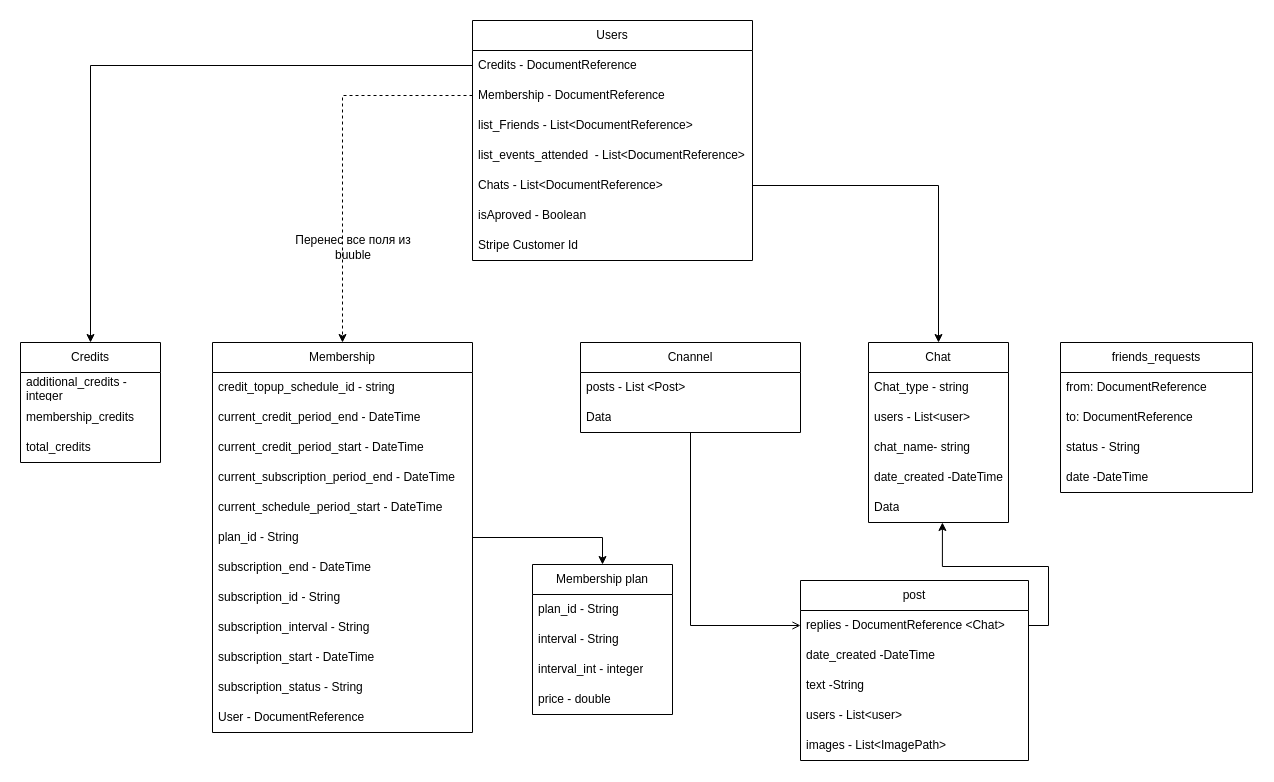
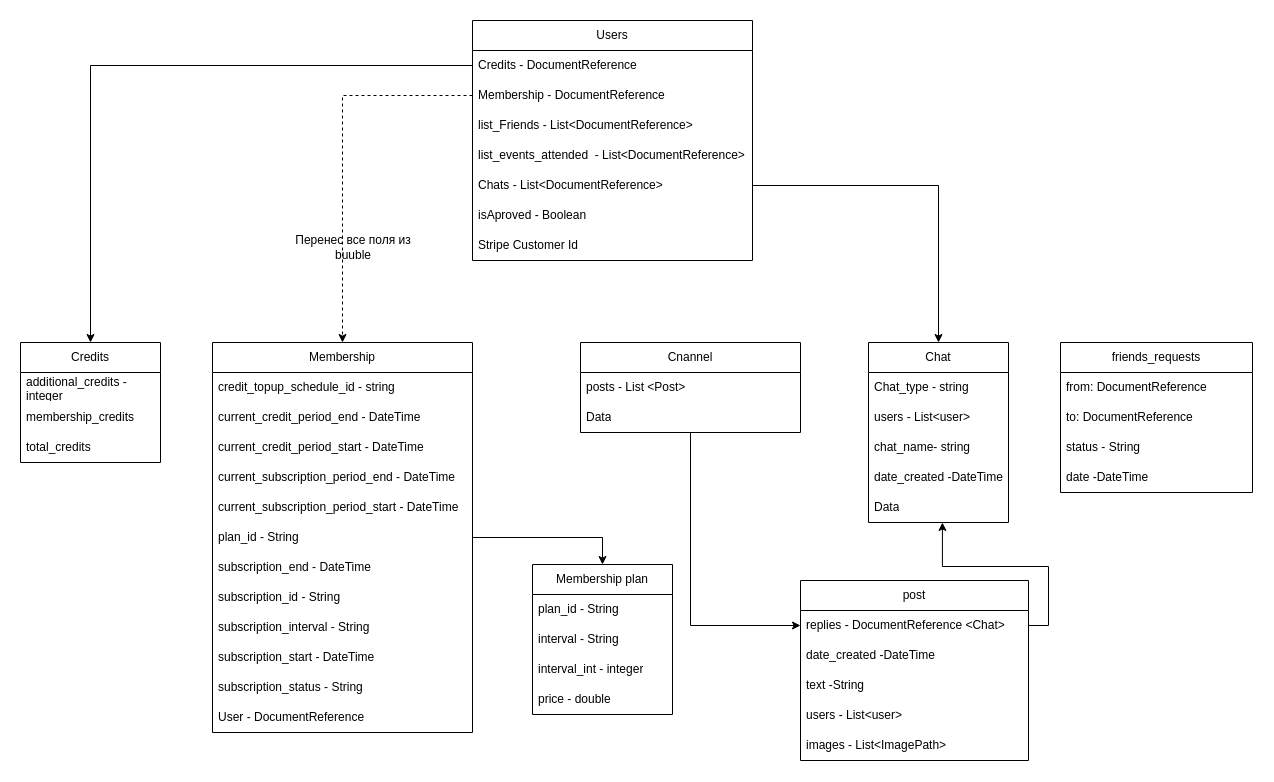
  <mxCell id="0" />
  <mxCell id="1" parent="0" />
  <mxCell id="2" value="Users" style="swimlane;fontStyle=0;childLayout=stackLayout;horizontal=1;startSize=30;horizontalStack=0;resizeParent=1;resizeParentMax=0;resizeLast=0;collapsible=1;marginBottom=0;whiteSpace=wrap;html=1;" parent="1" vertex="1"><mxGeometry x="472" y="20" width="280" height="240" as="geometry"><mxRectangle x="420" y="410" width="60" height="30" as="alternateBounds" /></mxGeometry></mxCell>
  <mxCell id="3" value="Credits - DocumentReference" style="text;strokeColor=none;fillColor=none;align=left;verticalAlign=middle;spacingLeft=4;spacingRight=4;overflow=hidden;points=[[0,0.5],[1,0.5]];portConstraint=eastwest;rotatable=0;whiteSpace=wrap;html=1;" parent="2" vertex="1"><mxGeometry y="30" width="280" height="30" as="geometry" /></mxCell>
  <mxCell id="4" value="Membership - DocumentReference" style="text;strokeColor=none;fillColor=none;align=left;verticalAlign=middle;spacingLeft=4;spacingRight=4;overflow=hidden;points=[[0,0.5],[1,0.5]];portConstraint=eastwest;rotatable=0;whiteSpace=wrap;html=1;" parent="2" vertex="1"><mxGeometry y="60" width="280" height="30" as="geometry" /></mxCell>
  <mxCell id="5" value="list_Friends - List&amp;lt;DocumentReference&amp;gt;" style="text;strokeColor=none;fillColor=none;align=left;verticalAlign=middle;spacingLeft=4;spacingRight=4;overflow=hidden;points=[[0,0.5],[1,0.5]];portConstraint=eastwest;rotatable=0;whiteSpace=wrap;html=1;" parent="2" vertex="1"><mxGeometry y="90" width="280" height="30" as="geometry" /></mxCell>
  <mxCell id="6" value="list_events_attended&amp;nbsp; - List&amp;lt;DocumentReference&amp;gt;" style="text;strokeColor=none;fillColor=none;align=left;verticalAlign=middle;spacingLeft=4;spacingRight=4;overflow=hidden;points=[[0,0.5],[1,0.5]];portConstraint=eastwest;rotatable=0;whiteSpace=wrap;html=1;" parent="2" vertex="1"><mxGeometry y="120" width="280" height="30" as="geometry" /></mxCell>
  <mxCell id="7" value="Chats - List&amp;lt;DocumentReference&amp;gt;" style="text;strokeColor=none;fillColor=none;align=left;verticalAlign=middle;spacingLeft=4;spacingRight=4;overflow=hidden;points=[[0,0.5],[1,0.5]];portConstraint=eastwest;rotatable=0;whiteSpace=wrap;html=1;" parent="2" vertex="1"><mxGeometry y="150" width="280" height="30" as="geometry" /></mxCell>
  <mxCell id="8" value="isAproved&amp;nbsp;- Boolean" style="text;strokeColor=none;fillColor=none;align=left;verticalAlign=middle;spacingLeft=4;spacingRight=4;overflow=hidden;points=[[0,0.5],[1,0.5]];portConstraint=eastwest;rotatable=0;whiteSpace=wrap;html=1;" parent="2" vertex="1"><mxGeometry y="180" width="280" height="30" as="geometry" /></mxCell>
  <mxCell id="9" value="Stripe Customer Id&amp;nbsp;" style="text;strokeColor=none;fillColor=none;align=left;verticalAlign=middle;spacingLeft=4;spacingRight=4;overflow=hidden;points=[[0,0.5],[1,0.5]];portConstraint=eastwest;rotatable=0;whiteSpace=wrap;html=1;" parent="2" vertex="1"><mxGeometry y="210" width="280" height="30" as="geometry" /></mxCell>
  <mxCell id="10" value="Membership" style="swimlane;fontStyle=0;childLayout=stackLayout;horizontal=1;startSize=30;horizontalStack=0;resizeParent=1;resizeParentMax=0;resizeLast=0;collapsible=1;marginBottom=0;whiteSpace=wrap;html=1;" parent="1" vertex="1"><mxGeometry x="212" y="342" width="260" height="390" as="geometry"><mxRectangle x="420" y="410" width="60" height="30" as="alternateBounds" /></mxGeometry></mxCell>
  <mxCell id="11" value="credit_topup_schedule_id - string" style="text;strokeColor=none;fillColor=none;align=left;verticalAlign=middle;spacingLeft=4;spacingRight=4;overflow=hidden;points=[[0,0.5],[1,0.5]];portConstraint=eastwest;rotatable=0;whiteSpace=wrap;html=1;" parent="10" vertex="1"><mxGeometry y="30" width="260" height="30" as="geometry" /></mxCell>
  <mxCell id="12" value="current_credit_period_end - DateTime" style="text;strokeColor=none;fillColor=none;align=left;verticalAlign=middle;spacingLeft=4;spacingRight=4;overflow=hidden;points=[[0,0.5],[1,0.5]];portConstraint=eastwest;rotatable=0;whiteSpace=wrap;html=1;" parent="10" vertex="1"><mxGeometry y="60" width="260" height="30" as="geometry" /></mxCell>
  <mxCell id="13" value="current_credit_period_start&amp;nbsp;- DateTime" style="text;strokeColor=none;fillColor=none;align=left;verticalAlign=middle;spacingLeft=4;spacingRight=4;overflow=hidden;points=[[0,0.5],[1,0.5]];portConstraint=eastwest;rotatable=0;whiteSpace=wrap;html=1;" parent="10" vertex="1"><mxGeometry y="90" width="260" height="30" as="geometry" /></mxCell>
  <mxCell id="14" value="current_subscription_period_end&amp;nbsp;- DateTime" style="text;strokeColor=none;fillColor=none;align=left;verticalAlign=middle;spacingLeft=4;spacingRight=4;overflow=hidden;points=[[0,0.5],[1,0.5]];portConstraint=eastwest;rotatable=0;whiteSpace=wrap;html=1;" parent="10" vertex="1"><mxGeometry y="120" width="260" height="30" as="geometry" /></mxCell>
- <mxCell id="15" value="current_schedule_period_start&amp;nbsp;- DateTime" style="text;strokeColor=none;fillColor=none;align=left;verticalAlign=middle;spacingLeft=4;spacingRight=4;overflow=hidden;points=[[0,0.5],[1,0.5]];portConstraint=eastwest;rotatable=0;whiteSpace=wrap;html=1;" parent="10" vertex="1"><mxGeometry y="150" width="260" height="30" as="geometry" /></mxCell>
+ <mxCell id="15" value="current_subscription_period_start&amp;nbsp;- DateTime" style="text;strokeColor=none;fillColor=none;align=left;verticalAlign=middle;spacingLeft=4;spacingRight=4;overflow=hidden;points=[[0,0.5],[1,0.5]];portConstraint=eastwest;rotatable=0;whiteSpace=wrap;html=1;" parent="10" vertex="1"><mxGeometry y="150" width="260" height="30" as="geometry" /></mxCell>
  <mxCell id="16" value="plan_id - String" style="text;strokeColor=none;fillColor=none;align=left;verticalAlign=middle;spacingLeft=4;spacingRight=4;overflow=hidden;points=[[0,0.5],[1,0.5]];portConstraint=eastwest;rotatable=0;whiteSpace=wrap;html=1;" parent="10" vertex="1"><mxGeometry y="180" width="260" height="30" as="geometry" /></mxCell>
  <mxCell id="17" value="subscription_end&amp;nbsp;- DateTime" style="text;strokeColor=none;fillColor=none;align=left;verticalAlign=middle;spacingLeft=4;spacingRight=4;overflow=hidden;points=[[0,0.5],[1,0.5]];portConstraint=eastwest;rotatable=0;whiteSpace=wrap;html=1;" parent="10" vertex="1"><mxGeometry y="210" width="260" height="30" as="geometry" /></mxCell>
  <mxCell id="18" value="subscription_id - String" style="text;strokeColor=none;fillColor=none;align=left;verticalAlign=middle;spacingLeft=4;spacingRight=4;overflow=hidden;points=[[0,0.5],[1,0.5]];portConstraint=eastwest;rotatable=0;whiteSpace=wrap;html=1;" parent="10" vertex="1"><mxGeometry y="240" width="260" height="30" as="geometry" /></mxCell>
  <mxCell id="19" value="subscription_interval&amp;nbsp;- String" style="text;strokeColor=none;fillColor=none;align=left;verticalAlign=middle;spacingLeft=4;spacingRight=4;overflow=hidden;points=[[0,0.5],[1,0.5]];portConstraint=eastwest;rotatable=0;whiteSpace=wrap;html=1;" parent="10" vertex="1"><mxGeometry y="270" width="260" height="30" as="geometry" /></mxCell>
  <mxCell id="20" value="subscription_start&amp;nbsp;- DateTime" style="text;strokeColor=none;fillColor=none;align=left;verticalAlign=middle;spacingLeft=4;spacingRight=4;overflow=hidden;points=[[0,0.5],[1,0.5]];portConstraint=eastwest;rotatable=0;whiteSpace=wrap;html=1;" parent="10" vertex="1"><mxGeometry y="300" width="260" height="30" as="geometry" /></mxCell>
  <mxCell id="21" value="subscription_status - String" style="text;strokeColor=none;fillColor=none;align=left;verticalAlign=middle;spacingLeft=4;spacingRight=4;overflow=hidden;points=[[0,0.5],[1,0.5]];portConstraint=eastwest;rotatable=0;whiteSpace=wrap;html=1;" parent="10" vertex="1"><mxGeometry y="330" width="260" height="30" as="geometry" /></mxCell>
  <mxCell id="22" value="User - DocumentReference" style="text;strokeColor=none;fillColor=none;align=left;verticalAlign=middle;spacingLeft=4;spacingRight=4;overflow=hidden;points=[[0,0.5],[1,0.5]];portConstraint=eastwest;rotatable=0;whiteSpace=wrap;html=1;" parent="10" vertex="1"><mxGeometry y="360" width="260" height="30" as="geometry" /></mxCell>
  <mxCell id="23" style="edgeStyle=orthogonalEdgeStyle;rounded=0;orthogonalLoop=1;jettySize=auto;html=1;exitX=0;exitY=0.5;exitDx=0;exitDy=0;entryX=0.5;entryY=0;entryDx=0;entryDy=0;dashed=1;" parent="1" source="4" target="10" edge="1"><mxGeometry relative="1" as="geometry" /></mxCell>
  <mxCell id="24" value="Credits" style="swimlane;fontStyle=0;childLayout=stackLayout;horizontal=1;startSize=30;horizontalStack=0;resizeParent=1;resizeParentMax=0;resizeLast=0;collapsible=1;marginBottom=0;whiteSpace=wrap;html=1;" parent="1" vertex="1"><mxGeometry x="20" y="342" width="140" height="120" as="geometry" /></mxCell>
  <mxCell id="25" value="additional_credits - integer" style="text;strokeColor=none;fillColor=none;align=left;verticalAlign=middle;spacingLeft=4;spacingRight=4;overflow=hidden;points=[[0,0.5],[1,0.5]];portConstraint=eastwest;rotatable=0;whiteSpace=wrap;html=1;" parent="24" vertex="1"><mxGeometry y="30" width="140" height="30" as="geometry" /></mxCell>
  <mxCell id="26" value="membership_credits" style="text;strokeColor=none;fillColor=none;align=left;verticalAlign=middle;spacingLeft=4;spacingRight=4;overflow=hidden;points=[[0,0.5],[1,0.5]];portConstraint=eastwest;rotatable=0;whiteSpace=wrap;html=1;" parent="24" vertex="1"><mxGeometry y="60" width="140" height="30" as="geometry" /></mxCell>
  <mxCell id="27" value="total_credits" style="text;strokeColor=none;fillColor=none;align=left;verticalAlign=middle;spacingLeft=4;spacingRight=4;overflow=hidden;points=[[0,0.5],[1,0.5]];portConstraint=eastwest;rotatable=0;whiteSpace=wrap;html=1;" parent="24" vertex="1"><mxGeometry y="90" width="140" height="30" as="geometry" /></mxCell>
  <mxCell id="28" style="edgeStyle=orthogonalEdgeStyle;rounded=0;orthogonalLoop=1;jettySize=auto;html=1;" parent="1" source="3" target="24" edge="1"><mxGeometry relative="1" as="geometry" /></mxCell>
  <mxCell id="29" value="Membership plan" style="swimlane;fontStyle=0;childLayout=stackLayout;horizontal=1;startSize=30;horizontalStack=0;resizeParent=1;resizeParentMax=0;resizeLast=0;collapsible=1;marginBottom=0;whiteSpace=wrap;html=1;" parent="1" vertex="1"><mxGeometry x="532" y="564" width="140" height="150" as="geometry" /></mxCell>
  <mxCell id="30" value="plan_id - String" style="text;strokeColor=none;fillColor=none;align=left;verticalAlign=middle;spacingLeft=4;spacingRight=4;overflow=hidden;points=[[0,0.5],[1,0.5]];portConstraint=eastwest;rotatable=0;whiteSpace=wrap;html=1;" parent="29" vertex="1"><mxGeometry y="30" width="140" height="30" as="geometry" /></mxCell>
  <mxCell id="31" value="interval - String" style="text;strokeColor=none;fillColor=none;align=left;verticalAlign=middle;spacingLeft=4;spacingRight=4;overflow=hidden;points=[[0,0.5],[1,0.5]];portConstraint=eastwest;rotatable=0;whiteSpace=wrap;html=1;" parent="29" vertex="1"><mxGeometry y="60" width="140" height="30" as="geometry" /></mxCell>
  <mxCell id="32" value="interval_int - integer" style="text;strokeColor=none;fillColor=none;align=left;verticalAlign=middle;spacingLeft=4;spacingRight=4;overflow=hidden;points=[[0,0.5],[1,0.5]];portConstraint=eastwest;rotatable=0;whiteSpace=wrap;html=1;" parent="29" vertex="1"><mxGeometry y="90" width="140" height="30" as="geometry" /></mxCell>
  <mxCell id="33" value="price - double" style="text;strokeColor=none;fillColor=none;align=left;verticalAlign=middle;spacingLeft=4;spacingRight=4;overflow=hidden;points=[[0,0.5],[1,0.5]];portConstraint=eastwest;rotatable=0;whiteSpace=wrap;html=1;" parent="29" vertex="1"><mxGeometry y="120" width="140" height="30" as="geometry" /></mxCell>
  <mxCell id="34" style="edgeStyle=orthogonalEdgeStyle;rounded=0;orthogonalLoop=1;jettySize=auto;html=1;exitX=1;exitY=0.5;exitDx=0;exitDy=0;entryX=0.5;entryY=0;entryDx=0;entryDy=0;" parent="1" source="16" target="29" edge="1"><mxGeometry relative="1" as="geometry" /></mxCell>
  <mxCell id="35" value="Chat" style="swimlane;fontStyle=0;childLayout=stackLayout;horizontal=1;startSize=30;horizontalStack=0;resizeParent=1;resizeParentMax=0;resizeLast=0;collapsible=1;marginBottom=0;whiteSpace=wrap;html=1;" parent="1" vertex="1"><mxGeometry x="868" y="342" width="140" height="180" as="geometry" /></mxCell>
  <mxCell id="36" value="Chat_type - string" style="text;strokeColor=none;fillColor=none;align=left;verticalAlign=middle;spacingLeft=4;spacingRight=4;overflow=hidden;points=[[0,0.5],[1,0.5]];portConstraint=eastwest;rotatable=0;whiteSpace=wrap;html=1;" parent="35" vertex="1"><mxGeometry y="30" width="140" height="30" as="geometry" /></mxCell>
  <mxCell id="37" value="users - List&amp;lt;user&amp;gt;" style="text;strokeColor=none;fillColor=none;align=left;verticalAlign=middle;spacingLeft=4;spacingRight=4;overflow=hidden;points=[[0,0.5],[1,0.5]];portConstraint=eastwest;rotatable=0;whiteSpace=wrap;html=1;" parent="35" vertex="1"><mxGeometry y="60" width="140" height="30" as="geometry" /></mxCell>
  <mxCell id="38" value="chat_name- string" style="text;strokeColor=none;fillColor=none;align=left;verticalAlign=middle;spacingLeft=4;spacingRight=4;overflow=hidden;points=[[0,0.5],[1,0.5]];portConstraint=eastwest;rotatable=0;whiteSpace=wrap;html=1;" parent="35" vertex="1"><mxGeometry y="90" width="140" height="30" as="geometry" /></mxCell>
  <mxCell id="39" value="date_created -DateTime" style="text;strokeColor=none;fillColor=none;align=left;verticalAlign=middle;spacingLeft=4;spacingRight=4;overflow=hidden;points=[[0,0.5],[1,0.5]];portConstraint=eastwest;rotatable=0;whiteSpace=wrap;html=1;" vertex="1" parent="35"><mxGeometry y="120" width="140" height="30" as="geometry" /></mxCell>
  <mxCell id="40" value="Data" style="text;strokeColor=none;fillColor=none;align=left;verticalAlign=middle;spacingLeft=4;spacingRight=4;overflow=hidden;points=[[0,0.5],[1,0.5]];portConstraint=eastwest;rotatable=0;whiteSpace=wrap;html=1;" parent="35" vertex="1"><mxGeometry y="150" width="140" height="30" as="geometry" /></mxCell>
  <mxCell id="41" style="edgeStyle=orthogonalEdgeStyle;rounded=0;orthogonalLoop=1;jettySize=auto;html=1;" parent="1" source="7" target="35" edge="1"><mxGeometry relative="1" as="geometry" /></mxCell>
- <mxCell id="42" style="edgeStyle=orthogonalEdgeStyle;rounded=0;orthogonalLoop=1;jettySize=auto;html=1;entryX=0;entryY=0.25;entryDx=0;entryDy=0;endArrow=open;" edge="1" parent="1" source="43" target="52"><mxGeometry relative="1" as="geometry" /></mxCell>
+ <mxCell id="42" style="edgeStyle=orthogonalEdgeStyle;rounded=0;orthogonalLoop=1;jettySize=auto;html=1;entryX=0;entryY=0.25;entryDx=0;entryDy=0;" edge="1" parent="1" source="43" target="52"><mxGeometry relative="1" as="geometry" /></mxCell>
  <mxCell id="43" value="Cnannel" style="swimlane;fontStyle=0;childLayout=stackLayout;horizontal=1;startSize=30;horizontalStack=0;resizeParent=1;resizeParentMax=0;resizeLast=0;collapsible=1;marginBottom=0;whiteSpace=wrap;html=1;" parent="1" vertex="1"><mxGeometry x="580" y="342" width="220" height="90" as="geometry" /></mxCell>
  <mxCell id="44" value="posts - List &amp;lt;Post&amp;gt;" style="text;strokeColor=none;fillColor=none;align=left;verticalAlign=middle;spacingLeft=4;spacingRight=4;overflow=hidden;points=[[0,0.5],[1,0.5]];portConstraint=eastwest;rotatable=0;whiteSpace=wrap;html=1;" parent="43" vertex="1"><mxGeometry y="30" width="220" height="30" as="geometry" /></mxCell>
  <mxCell id="45" value="Data" style="text;strokeColor=none;fillColor=none;align=left;verticalAlign=middle;spacingLeft=4;spacingRight=4;overflow=hidden;points=[[0,0.5],[1,0.5]];portConstraint=eastwest;rotatable=0;whiteSpace=wrap;html=1;" parent="43" vertex="1"><mxGeometry y="60" width="220" height="30" as="geometry" /></mxCell>
  <mxCell id="46" value="friends_requests" style="swimlane;fontStyle=0;childLayout=stackLayout;horizontal=1;startSize=30;horizontalStack=0;resizeParent=1;resizeParentMax=0;resizeLast=0;collapsible=1;marginBottom=0;whiteSpace=wrap;html=1;" parent="1" vertex="1"><mxGeometry x="1060" y="342" width="192" height="150" as="geometry" /></mxCell>
  <mxCell id="47" value="from: DocumentReference" style="text;strokeColor=none;fillColor=none;align=left;verticalAlign=middle;spacingLeft=4;spacingRight=4;overflow=hidden;points=[[0,0.5],[1,0.5]];portConstraint=eastwest;rotatable=0;whiteSpace=wrap;html=1;" parent="46" vertex="1"><mxGeometry y="30" width="192" height="30" as="geometry" /></mxCell>
  <mxCell id="48" value="to: DocumentReference" style="text;strokeColor=none;fillColor=none;align=left;verticalAlign=middle;spacingLeft=4;spacingRight=4;overflow=hidden;points=[[0,0.5],[1,0.5]];portConstraint=eastwest;rotatable=0;whiteSpace=wrap;html=1;" parent="46" vertex="1"><mxGeometry y="60" width="192" height="30" as="geometry" /></mxCell>
  <mxCell id="49" value="status - String" style="text;strokeColor=none;fillColor=none;align=left;verticalAlign=middle;spacingLeft=4;spacingRight=4;overflow=hidden;points=[[0,0.5],[1,0.5]];portConstraint=eastwest;rotatable=0;whiteSpace=wrap;html=1;" parent="46" vertex="1"><mxGeometry y="90" width="192" height="30" as="geometry" /></mxCell>
  <mxCell id="50" value="date -DateTime" style="text;strokeColor=none;fillColor=none;align=left;verticalAlign=middle;spacingLeft=4;spacingRight=4;overflow=hidden;points=[[0,0.5],[1,0.5]];portConstraint=eastwest;rotatable=0;whiteSpace=wrap;html=1;" parent="46" vertex="1"><mxGeometry y="120" width="192" height="30" as="geometry" /></mxCell>
  <mxCell id="51" value="Перенес все поля из buuble" style="text;html=1;strokeColor=none;fillColor=none;align=center;verticalAlign=middle;whiteSpace=wrap;rounded=0;" parent="1" vertex="1"><mxGeometry x="289" y="232" width="128" height="30" as="geometry" /></mxCell>
  <mxCell id="52" value="post" style="swimlane;fontStyle=0;childLayout=stackLayout;horizontal=1;startSize=30;horizontalStack=0;resizeParent=1;resizeParentMax=0;resizeLast=0;collapsible=1;marginBottom=0;whiteSpace=wrap;html=1;" parent="1" vertex="1"><mxGeometry x="800" y="580" width="228" height="180" as="geometry" /></mxCell>
  <mxCell id="53" value="replies&amp;nbsp;- DocumentReference &amp;lt;Chat&amp;gt;" style="text;strokeColor=none;fillColor=none;align=left;verticalAlign=middle;spacingLeft=4;spacingRight=4;overflow=hidden;points=[[0,0.5],[1,0.5]];portConstraint=eastwest;rotatable=0;whiteSpace=wrap;html=1;" parent="52" vertex="1"><mxGeometry y="30" width="228" height="30" as="geometry" /></mxCell>
  <mxCell id="54" value="date_created -DateTime" style="text;strokeColor=none;fillColor=none;align=left;verticalAlign=middle;spacingLeft=4;spacingRight=4;overflow=hidden;points=[[0,0.5],[1,0.5]];portConstraint=eastwest;rotatable=0;whiteSpace=wrap;html=1;" vertex="1" parent="52"><mxGeometry y="60" width="228" height="30" as="geometry" /></mxCell>
  <mxCell id="55" value="text -String" style="text;strokeColor=none;fillColor=none;align=left;verticalAlign=middle;spacingLeft=4;spacingRight=4;overflow=hidden;points=[[0,0.5],[1,0.5]];portConstraint=eastwest;rotatable=0;whiteSpace=wrap;html=1;" vertex="1" parent="52"><mxGeometry y="90" width="228" height="30" as="geometry" /></mxCell>
  <mxCell id="56" value="users - List&amp;lt;user&amp;gt;" style="text;strokeColor=none;fillColor=none;align=left;verticalAlign=middle;spacingLeft=4;spacingRight=4;overflow=hidden;points=[[0,0.5],[1,0.5]];portConstraint=eastwest;rotatable=0;whiteSpace=wrap;html=1;" vertex="1" parent="52"><mxGeometry y="120" width="228" height="30" as="geometry" /></mxCell>
  <mxCell id="57" value="images - List&amp;lt;ImagePath&amp;gt;" style="text;strokeColor=none;fillColor=none;align=left;verticalAlign=middle;spacingLeft=4;spacingRight=4;overflow=hidden;points=[[0,0.5],[1,0.5]];portConstraint=eastwest;rotatable=0;whiteSpace=wrap;html=1;" vertex="1" parent="52"><mxGeometry y="150" width="228" height="30" as="geometry" /></mxCell>
  <mxCell id="58" style="edgeStyle=orthogonalEdgeStyle;rounded=0;orthogonalLoop=1;jettySize=auto;html=1;exitX=1;exitY=0.5;exitDx=0;exitDy=0;entryX=0.528;entryY=1;entryDx=0;entryDy=0;entryPerimeter=0;" edge="1" parent="1" source="53" target="40"><mxGeometry relative="1" as="geometry"><mxPoint x="1028.167" y="516" as="targetPoint" /></mxGeometry></mxCell>
